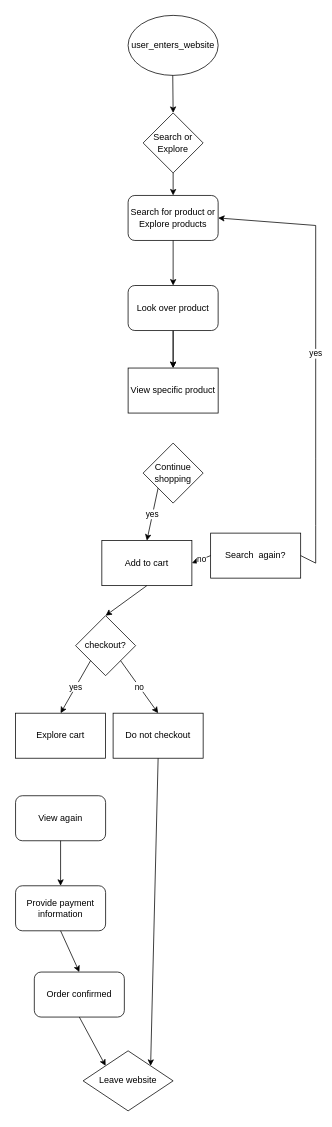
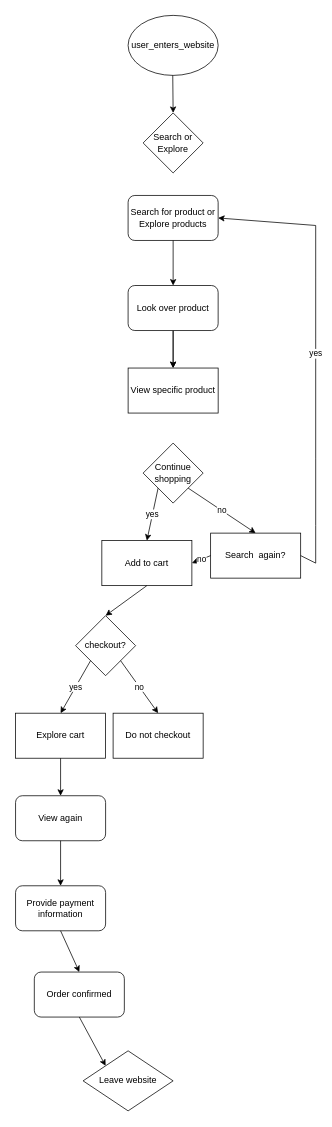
  <mxCell id="0" />
  <mxCell id="1" parent="0" />
  <mxCell id="2" value="user_enters_website" style="ellipse;whiteSpace=wrap;html=1;" vertex="1" parent="1"><mxGeometry x="170" y="20" width="120" height="80" as="geometry" /></mxCell>
  <mxCell id="3" value="" style="endArrow=classic;html=1;rounded=0;" edge="1" parent="1"><mxGeometry width="50" height="50" relative="1" as="geometry"><mxPoint x="229.5" y="100" as="sourcePoint" /><mxPoint x="230" y="150" as="targetPoint" /></mxGeometry></mxCell>
  <mxCell id="4" value="Search or Explore" style="rhombus;whiteSpace=wrap;html=1;" vertex="1" parent="1"><mxGeometry x="190" y="150" width="80" height="80" as="geometry" /></mxCell>
  <mxCell id="5" value="Search for product or Explore products" style="rounded=1;whiteSpace=wrap;html=1;" vertex="1" parent="1"><mxGeometry x="170" y="260" width="120" height="60" as="geometry" /></mxCell>
- <mxCell id="6" value="" style="endArrow=classic;html=1;rounded=0;exitX=0.5;exitY=1;exitDx=0;exitDy=0;entryX=0.5;entryY=0;entryDx=0;entryDy=0;" edge="1" parent="1" source="4" target="5"><mxGeometry width="50" height="50" relative="1" as="geometry"><mxPoint x="250" y="210" as="sourcePoint" /><mxPoint x="300" y="270" as="targetPoint" /></mxGeometry></mxCell>
  <mxCell id="7" value="" style="endArrow=classic;html=1;rounded=0;exitX=0.5;exitY=1;exitDx=0;exitDy=0;entryX=0.5;entryY=0;entryDx=0;entryDy=0;" edge="1" parent="1" source="5" target="22"><mxGeometry width="50" height="50" relative="1" as="geometry"><mxPoint x="210" y="390" as="sourcePoint" /><mxPoint x="230" y="380" as="targetPoint" /></mxGeometry></mxCell>
  <mxCell id="8" value="" style="endArrow=classic;html=1;rounded=0;exitX=0.5;exitY=1;exitDx=0;exitDy=0;entryX=0.5;entryY=0;entryDx=0;entryDy=0;" edge="1" parent="1" target="9"><mxGeometry width="50" height="50" relative="1" as="geometry"><mxPoint x="230" y="440" as="sourcePoint" /><mxPoint x="170" y="510" as="targetPoint" /></mxGeometry></mxCell>
  <mxCell id="9" value="View specific product" style="rounded=0;whiteSpace=wrap;html=1;" vertex="1" parent="1"><mxGeometry x="170" y="490" width="120" height="60" as="geometry" /></mxCell>
  <mxCell id="10" value="Add to cart" style="rounded=0;whiteSpace=wrap;html=1;" vertex="1" parent="1"><mxGeometry x="135" y="720" width="120" height="60" as="geometry" /></mxCell>
  <mxCell id="11" value="" style="endArrow=classic;html=1;rounded=0;exitX=0.5;exitY=1;exitDx=0;exitDy=0;entryX=0.5;entryY=0;entryDx=0;entryDy=0;" edge="1" parent="1" source="10" target="12"><mxGeometry width="50" height="50" relative="1" as="geometry"><mxPoint x="300" y="680" as="sourcePoint" /><mxPoint x="300" y="730" as="targetPoint" /><Array as="points" /></mxGeometry></mxCell>
  <mxCell id="12" value="checkout?" style="rhombus;whiteSpace=wrap;html=1;" vertex="1" parent="1"><mxGeometry x="100" y="820" width="80" height="80" as="geometry" /></mxCell>
  <mxCell id="13" value="yes" style="endArrow=classic;html=1;rounded=0;exitX=0;exitY=1;exitDx=0;exitDy=0;entryX=0.5;entryY=0;entryDx=0;entryDy=0;" edge="1" parent="1" source="23" target="10"><mxGeometry relative="1" as="geometry"><mxPoint x="200" y="650" as="sourcePoint" /><mxPoint x="160" y="900" as="targetPoint" /></mxGeometry></mxCell>
+ <mxCell id="14" value="no" style="endArrow=classic;html=1;rounded=0;exitX=1;exitY=1;exitDx=0;exitDy=0;entryX=0.5;entryY=0;entryDx=0;entryDy=0;" edge="1" parent="1" source="23" target="17"><mxGeometry relative="1" as="geometry"><mxPoint x="260" y="650" as="sourcePoint" /><mxPoint x="310" y="720" as="targetPoint" /></mxGeometry></mxCell>
  <mxCell id="15" value="yes" style="endArrow=classic;html=1;rounded=0;exitX=0;exitY=1;exitDx=0;exitDy=0;entryX=0.5;entryY=0;entryDx=0;entryDy=0;" edge="1" parent="1" source="12" target="19"><mxGeometry relative="1" as="geometry"><mxPoint x="210" y="660" as="sourcePoint" /><mxPoint x="100" y="940" as="targetPoint" /></mxGeometry></mxCell>
  <mxCell id="16" value="no" style="endArrow=classic;html=1;rounded=0;exitX=1;exitY=1;exitDx=0;exitDy=0;entryX=0.5;entryY=0;entryDx=0;entryDy=0;" edge="1" parent="1" source="12" target="20"><mxGeometry relative="1" as="geometry"><mxPoint x="270" y="660" as="sourcePoint" /><mxPoint x="210" y="940" as="targetPoint" /></mxGeometry></mxCell>
  <mxCell id="17" value="Search&amp;nbsp; again?" style="rounded=0;whiteSpace=wrap;html=1;" vertex="1" parent="1"><mxGeometry x="280" y="710" width="120" height="60" as="geometry" /></mxCell>
  <mxCell id="18" value="no" style="endArrow=classic;html=1;rounded=0;exitX=0;exitY=0.5;exitDx=0;exitDy=0;entryX=1;entryY=0.5;entryDx=0;entryDy=0;" edge="1" parent="1" source="17" target="10"><mxGeometry relative="1" as="geometry"><mxPoint x="190" y="890" as="sourcePoint" /><mxPoint x="223" y="758" as="targetPoint" /></mxGeometry></mxCell>
  <mxCell id="19" value="Explore cart" style="rounded=0;whiteSpace=wrap;html=1;" vertex="1" parent="1"><mxGeometry x="20" y="950" width="120" height="60" as="geometry" /></mxCell>
  <mxCell id="20" value="Do not checkout" style="rounded=0;whiteSpace=wrap;html=1;" vertex="1" parent="1"><mxGeometry x="150" y="950" width="120" height="60" as="geometry" /></mxCell>
  <mxCell id="21" value="" style="edgeStyle=orthogonalEdgeStyle;rounded=0;orthogonalLoop=1;jettySize=auto;html=1;exitX=0.5;exitY=1;exitDx=0;exitDy=0;" edge="1" parent="1" source="22" target="9"><mxGeometry relative="1" as="geometry" /></mxCell>
  <mxCell id="22" value="Look over product" style="rounded=1;whiteSpace=wrap;html=1;" vertex="1" parent="1"><mxGeometry x="170" y="380" width="120" height="60" as="geometry" /></mxCell>
  <mxCell id="23" value="Continue shopping" style="rhombus;whiteSpace=wrap;html=1;" vertex="1" parent="1"><mxGeometry x="190" y="590" width="80" height="80" as="geometry" /></mxCell>
  <mxCell id="24" value="yes" style="endArrow=classic;html=1;rounded=0;exitX=1;exitY=0.5;exitDx=0;exitDy=0;entryX=1;entryY=0.5;entryDx=0;entryDy=0;" edge="1" parent="1" source="17" target="5"><mxGeometry relative="1" as="geometry"><mxPoint x="220" y="660" as="sourcePoint" /><mxPoint x="400" y="230" as="targetPoint" /><Array as="points"><mxPoint x="420" y="750" /><mxPoint x="420" y="700" /><mxPoint x="420" y="610" /><mxPoint x="420" y="450" /><mxPoint x="420" y="370" /><mxPoint x="420" y="300" /></Array></mxGeometry></mxCell>
+ <mxCell id="25" value="" style="endArrow=classic;html=1;rounded=0;exitX=0.5;exitY=1;exitDx=0;exitDy=0;entryX=0.5;entryY=0;entryDx=0;entryDy=0;" edge="1" parent="1" source="19" target="26"><mxGeometry width="50" height="50" relative="1" as="geometry"><mxPoint x="150" y="790" as="sourcePoint" /><mxPoint x="80" y="1060" as="targetPoint" /><Array as="points" /></mxGeometry></mxCell>
  <mxCell id="26" value="View again" style="rounded=1;whiteSpace=wrap;html=1;" vertex="1" parent="1"><mxGeometry x="20" y="1060" width="120" height="60" as="geometry" /></mxCell>
  <mxCell id="27" value="" style="endArrow=classic;html=1;rounded=0;exitX=0.5;exitY=1;exitDx=0;exitDy=0;entryX=0.5;entryY=0;entryDx=0;entryDy=0;" edge="1" parent="1" source="26" target="28"><mxGeometry width="50" height="50" relative="1" as="geometry"><mxPoint x="100" y="1180" as="sourcePoint" /><mxPoint x="80" y="1170" as="targetPoint" /></mxGeometry></mxCell>
  <mxCell id="28" value="Provide payment information" style="rounded=1;whiteSpace=wrap;html=1;" vertex="1" parent="1"><mxGeometry x="20" y="1180" width="120" height="60" as="geometry" /></mxCell>
  <mxCell id="29" value="" style="endArrow=classic;html=1;rounded=0;exitX=0.5;exitY=1;exitDx=0;exitDy=0;entryX=0.5;entryY=0;entryDx=0;entryDy=0;" edge="1" parent="1" source="28" target="30"><mxGeometry width="50" height="50" relative="1" as="geometry"><mxPoint x="70" y="1300" as="sourcePoint" /><mxPoint x="80" y="1280" as="targetPoint" /></mxGeometry></mxCell>
  <mxCell id="30" value="Order confirmed" style="rounded=1;whiteSpace=wrap;html=1;" vertex="1" parent="1"><mxGeometry x="45" y="1295" width="120" height="60" as="geometry" /></mxCell>
  <mxCell id="31" value="Leave website" style="rhombus;whiteSpace=wrap;html=1;" vertex="1" parent="1"><mxGeometry x="110" y="1400" width="120" height="80" as="geometry" /></mxCell>
  <mxCell id="32" value="" style="endArrow=classic;html=1;rounded=0;exitX=0.5;exitY=1;exitDx=0;exitDy=0;entryX=0;entryY=0;entryDx=0;entryDy=0;" edge="1" parent="1" source="30" target="31"><mxGeometry width="50" height="50" relative="1" as="geometry"><mxPoint x="130" y="1390" as="sourcePoint" /><mxPoint x="180" y="1340" as="targetPoint" /></mxGeometry></mxCell>
- <mxCell id="33" value="" style="endArrow=classic;html=1;rounded=0;exitX=0.5;exitY=1;exitDx=0;exitDy=0;entryX=1;entryY=0;entryDx=0;entryDy=0;" edge="1" parent="1" source="20" target="31"><mxGeometry width="50" height="50" relative="1" as="geometry"><mxPoint x="180" y="1310" as="sourcePoint" /><mxPoint x="230" y="1260" as="targetPoint" /></mxGeometry></mxCell>
